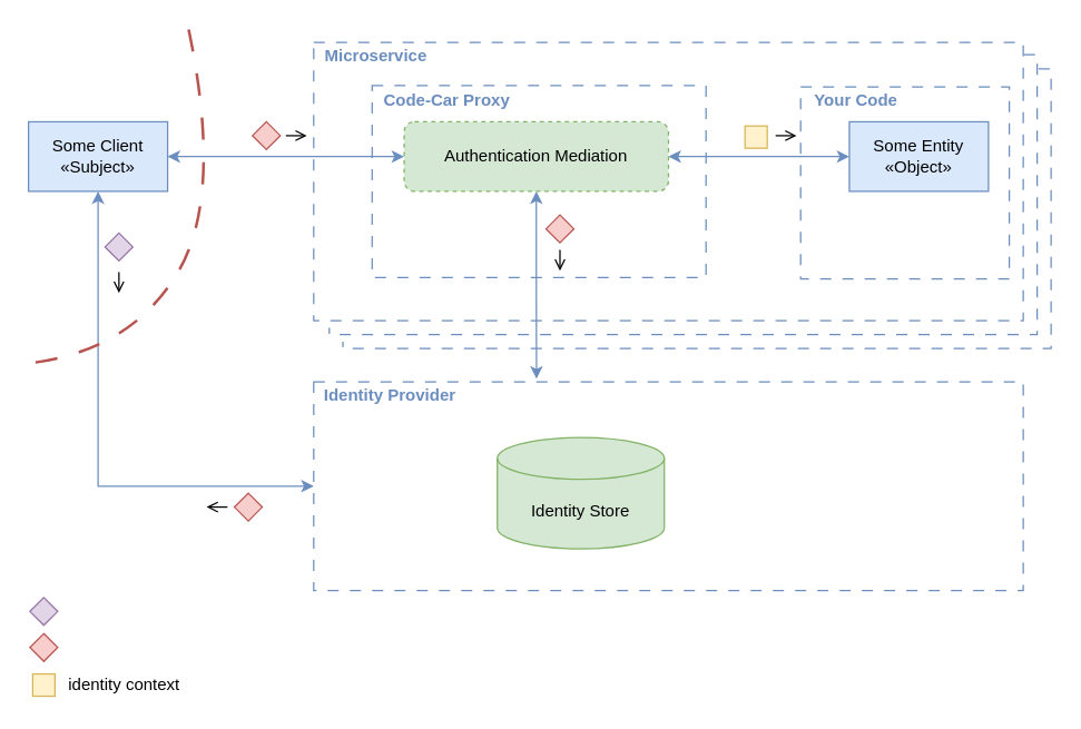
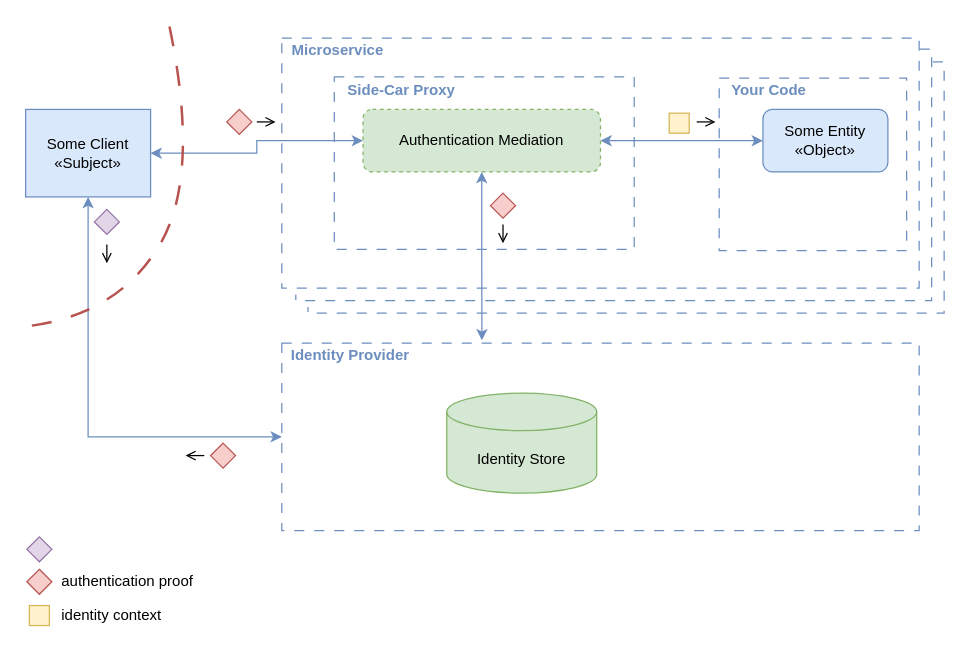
  <mxCell id="0" />
  <mxCell id="1" parent="0" />
  <mxCell id="2" value="" style="rounded=0;whiteSpace=wrap;html=1;fillColor=none;strokeColor=#6c8ebf;dashed=1;dashPattern=8 8;" parent="1" vertex="1"><mxGeometry x="225" y="30" width="510" height="200" as="geometry" /></mxCell>
  <mxCell id="3" value="" style="rounded=0;whiteSpace=wrap;html=1;fillColor=none;strokeColor=#6c8ebf;dashed=1;dashPattern=8 8;" parent="1" vertex="1"><mxGeometry x="267" y="61" width="240" height="138" as="geometry" /></mxCell>
  <mxCell id="4" value="" style="rounded=0;whiteSpace=wrap;html=1;fillColor=none;strokeColor=#6c8ebf;dashed=1;dashPattern=8 8;" parent="1" vertex="1"><mxGeometry x="575" y="62" width="150" height="138" as="geometry" /></mxCell>
  <mxCell id="5" style="edgeStyle=orthogonalEdgeStyle;rounded=0;orthogonalLoop=1;jettySize=auto;html=1;entryX=0.314;entryY=-0.015;entryDx=0;entryDy=0;startArrow=classic;startFill=1;fillColor=#dae8fc;strokeColor=#6c8ebf;entryPerimeter=0;" parent="1" source="7" target="20" edge="1"><mxGeometry relative="1" as="geometry"><mxPoint x="417" y="166" as="targetPoint" /></mxGeometry></mxCell>
  <mxCell id="6" style="edgeStyle=orthogonalEdgeStyle;rounded=0;orthogonalLoop=1;jettySize=auto;html=1;entryX=0;entryY=0.5;entryDx=0;entryDy=0;startArrow=classic;startFill=1;fillColor=#dae8fc;strokeColor=#6c8ebf;" parent="1" source="7" target="11" edge="1"><mxGeometry relative="1" as="geometry" /></mxCell>
  <mxCell id="7" value="Authentication Mediation" style="rounded=1;whiteSpace=wrap;html=1;fillColor=#d5e8d4;strokeColor=#82b366;dashed=1;" parent="1" vertex="1"><mxGeometry x="290" y="87" width="190" height="50" as="geometry" /></mxCell>
  <mxCell id="8" style="edgeStyle=orthogonalEdgeStyle;rounded=0;orthogonalLoop=1;jettySize=auto;html=1;entryX=0;entryY=0.5;entryDx=0;entryDy=0;startArrow=classic;startFill=1;fillColor=#dae8fc;strokeColor=#6c8ebf;" parent="1" source="10" target="7" edge="1"><mxGeometry relative="1" as="geometry" /></mxCell>
  <mxCell id="9" style="edgeStyle=orthogonalEdgeStyle;rounded=0;orthogonalLoop=1;jettySize=auto;html=1;fillColor=#dae8fc;strokeColor=#6c8ebf;startArrow=classic;startFill=1;entryX=0;entryY=0.5;entryDx=0;entryDy=0;exitX=0.5;exitY=1;exitDx=0;exitDy=0;" parent="1" source="10" target="20" edge="1"><mxGeometry relative="1" as="geometry"><mxPoint x="195" y="310" as="targetPoint" /><Array as="points"><mxPoint x="70" y="349" /></Array></mxGeometry></mxCell>
- <mxCell id="10" value="Some Client&lt;br&gt;«Subject»" style="rounded=0;whiteSpace=wrap;html=1;fillColor=#dae8fc;strokeColor=#6c8ebf;" parent="1" vertex="1"><mxGeometry x="20" y="87" width="100" height="50" as="geometry" /></mxCell>
- <mxCell id="11" value="Some Entity&lt;br&gt;«Object»" style="rounded=0;whiteSpace=wrap;html=1;fillColor=#dae8fc;strokeColor=#6c8ebf;" parent="1" vertex="1"><mxGeometry x="610" y="87" width="100" height="50" as="geometry" /></mxCell>
+ <mxCell id="10" value="Some Client&lt;br&gt;«Subject»" style="rounded=0;whiteSpace=wrap;html=1;fillColor=#dae8fc;strokeColor=#6c8ebf;" parent="1" vertex="1"><mxGeometry x="20" y="87" width="100" height="70" as="geometry" /></mxCell>
+ <mxCell id="11" value="Some Entity&lt;br&gt;«Object»" style="whiteSpace=wrap;html=1;fillColor=#dae8fc;strokeColor=#6c8ebf;rounded=1;" parent="1" vertex="1"><mxGeometry x="610" y="87" width="100" height="50" as="geometry" /></mxCell>
  <mxCell id="12" value="Microservice" style="text;html=1;align=center;verticalAlign=middle;whiteSpace=wrap;rounded=0;fillColor=none;fontColor=#6C8EBF;fontStyle=1" parent="1" vertex="1"><mxGeometry x="225" y="30" width="90" height="19" as="geometry" /></mxCell>
  <mxCell id="13" value="Your Code" style="text;html=1;align=center;verticalAlign=middle;whiteSpace=wrap;rounded=0;fillColor=none;fontColor=#6C8EBF;fontStyle=1" parent="1" vertex="1"><mxGeometry x="575" y="62" width="80" height="19" as="geometry" /></mxCell>
  <mxCell id="14" value="Identity Store" style="shape=cylinder3;whiteSpace=wrap;html=1;boundedLbl=1;backgroundOutline=1;size=15;fillColor=#d5e8d4;strokeColor=#82b366;" parent="1" vertex="1"><mxGeometry x="357" y="314" width="120" height="80" as="geometry" /></mxCell>
  <mxCell id="15" value="" style="rhombus;whiteSpace=wrap;html=1;fillColor=#e1d5e7;strokeColor=#9673a6;" parent="1" vertex="1"><mxGeometry x="75" y="167" width="20" height="20" as="geometry" /></mxCell>
  <mxCell id="16" value="" style="rhombus;whiteSpace=wrap;html=1;fillColor=#f8cecc;strokeColor=#b85450;" parent="1" vertex="1"><mxGeometry x="168" y="354" width="20" height="20" as="geometry" /></mxCell>
  <mxCell id="17" value="" style="rhombus;whiteSpace=wrap;html=1;fillColor=#e1d5e7;strokeColor=#9673a6;" parent="1" vertex="1"><mxGeometry x="21" y="429" width="20" height="20" as="geometry" /></mxCell>
  <mxCell id="18" value="" style="rhombus;whiteSpace=wrap;html=1;fillColor=#f8cecc;strokeColor=#b85450;" parent="1" vertex="1"><mxGeometry x="21" y="455" width="20" height="20" as="geometry" /></mxCell>
+ <mxCell id="19" value="authentication proof" style="text;html=1;align=left;verticalAlign=middle;whiteSpace=wrap;rounded=0;" parent="1" vertex="1"><mxGeometry x="47" y="455" width="145" height="20" as="geometry" /></mxCell>
  <mxCell id="20" value="" style="rounded=0;whiteSpace=wrap;html=1;fillColor=none;strokeColor=#6c8ebf;dashed=1;dashPattern=8 8;" parent="1" vertex="1"><mxGeometry x="225" y="274" width="510" height="150" as="geometry" /></mxCell>
  <mxCell id="21" value="Identity Provider" style="text;html=1;align=center;verticalAlign=middle;whiteSpace=wrap;rounded=0;fillColor=none;fontColor=#6C8EBF;fontStyle=1" parent="1" vertex="1"><mxGeometry x="225" y="274" width="110" height="19" as="geometry" /></mxCell>
  <mxCell id="22" value="" style="rhombus;whiteSpace=wrap;html=1;fillColor=#f8cecc;strokeColor=#b85450;" parent="1" vertex="1"><mxGeometry x="181" y="87" width="20" height="20" as="geometry" /></mxCell>
  <mxCell id="23" value="" style="rhombus;whiteSpace=wrap;html=1;fillColor=#f8cecc;strokeColor=#b85450;" parent="1" vertex="1"><mxGeometry x="392" y="154" width="20" height="20" as="geometry" /></mxCell>
  <mxCell id="24" style="edgeStyle=orthogonalEdgeStyle;rounded=0;orthogonalLoop=1;jettySize=auto;html=1;entryX=0.022;entryY=1.025;entryDx=0;entryDy=0;entryPerimeter=0;exitX=1.001;exitY=0.044;exitDx=0;exitDy=0;exitPerimeter=0;endArrow=none;startFill=0;fillColor=#dae8fc;strokeColor=#6c8ebf;dashed=1;dashPattern=8 8;" parent="1" source="2" target="2" edge="1"><mxGeometry relative="1" as="geometry"><Array as="points"><mxPoint x="745" y="39" /><mxPoint x="745" y="240" /><mxPoint x="236" y="240" /></Array></mxGeometry></mxCell>
  <mxCell id="25" style="edgeStyle=orthogonalEdgeStyle;rounded=0;orthogonalLoop=1;jettySize=auto;html=1;entryX=0.022;entryY=1.025;entryDx=0;entryDy=0;entryPerimeter=0;exitX=1.001;exitY=0.044;exitDx=0;exitDy=0;exitPerimeter=0;endArrow=none;startFill=0;fillColor=#dae8fc;strokeColor=#6c8ebf;dashed=1;dashPattern=8 8;" parent="1" edge="1"><mxGeometry relative="1" as="geometry"><mxPoint x="746" y="49" as="sourcePoint" /><mxPoint x="246" y="245" as="targetPoint" /><Array as="points"><mxPoint x="755" y="49" /><mxPoint x="755" y="250" /><mxPoint x="246" y="250" /></Array></mxGeometry></mxCell>
- <mxCell id="26" value="Code-Car Proxy" style="text;html=1;align=center;verticalAlign=middle;whiteSpace=wrap;rounded=0;fillColor=none;fontColor=#6C8EBF;fontStyle=1" parent="1" vertex="1"><mxGeometry x="267" y="62" width="108" height="19" as="geometry" /></mxCell>
+ <mxCell id="26" value="Side-Car Proxy" style="text;html=1;align=center;verticalAlign=middle;whiteSpace=wrap;rounded=0;fillColor=none;fontColor=#6C8EBF;fontStyle=1" parent="1" vertex="1"><mxGeometry x="267" y="62" width="108" height="19" as="geometry" /></mxCell>
  <mxCell id="27" value="" style="whiteSpace=wrap;html=1;aspect=fixed;fillColor=#fff2cc;strokeColor=#d6b656;" parent="1" vertex="1"><mxGeometry x="535" y="90" width="16" height="16" as="geometry" /></mxCell>
  <mxCell id="28" value="" style="whiteSpace=wrap;html=1;aspect=fixed;fillColor=#fff2cc;strokeColor=#d6b656;" parent="1" vertex="1"><mxGeometry x="23" y="484" width="16" height="16" as="geometry" /></mxCell>
  <mxCell id="29" value="&lt;div align=&quot;left&quot;&gt;identity context&lt;/div&gt;" style="text;html=1;align=left;verticalAlign=middle;whiteSpace=wrap;rounded=0;" parent="1" vertex="1"><mxGeometry x="47" y="482" width="145" height="20" as="geometry" /></mxCell>
  <mxCell id="30" value="" style="endArrow=open;html=1;rounded=0;endFill=0;" edge="1" parent="1"><mxGeometry width="50" height="50" relative="1" as="geometry"><mxPoint x="205" y="97" as="sourcePoint" /><mxPoint x="220" y="97" as="targetPoint" /></mxGeometry></mxCell>
  <mxCell id="31" value="" style="endArrow=none;html=1;rounded=0;endFill=0;startArrow=open;startFill=0;" edge="1" parent="1"><mxGeometry width="50" height="50" relative="1" as="geometry"><mxPoint x="148" y="364" as="sourcePoint" /><mxPoint x="163" y="364" as="targetPoint" /></mxGeometry></mxCell>
  <mxCell id="32" value="" style="endArrow=open;html=1;rounded=0;endFill=0;" edge="1" parent="1"><mxGeometry width="50" height="50" relative="1" as="geometry"><mxPoint x="557" y="97" as="sourcePoint" /><mxPoint x="572" y="97" as="targetPoint" /></mxGeometry></mxCell>
  <mxCell id="33" value="" style="endArrow=open;html=1;rounded=0;endFill=0;" edge="1" parent="1"><mxGeometry width="50" height="50" relative="1" as="geometry"><mxPoint x="85" y="195" as="sourcePoint" /><mxPoint x="85" y="210" as="targetPoint" /></mxGeometry></mxCell>
  <mxCell id="34" value="" style="endArrow=open;html=1;rounded=0;endFill=0;" edge="1" parent="1"><mxGeometry width="50" height="50" relative="1" as="geometry"><mxPoint x="402" y="179" as="sourcePoint" /><mxPoint x="402" y="194" as="targetPoint" /></mxGeometry></mxCell>
  <mxCell id="35" value="" style="curved=1;endArrow=none;html=1;rounded=0;dashed=1;dashPattern=8 8;startFill=0;fillColor=#f8cecc;strokeColor=#b85450;startSize=9;endSize=8;strokeWidth=2;" edge="1" parent="1"><mxGeometry width="50" height="50" relative="1" as="geometry"><mxPoint x="25" y="260" as="sourcePoint" /><mxPoint x="135" y="20" as="targetPoint" /><Array as="points"><mxPoint x="95" y="250" /><mxPoint x="160" y="140" /></Array></mxGeometry></mxCell>
